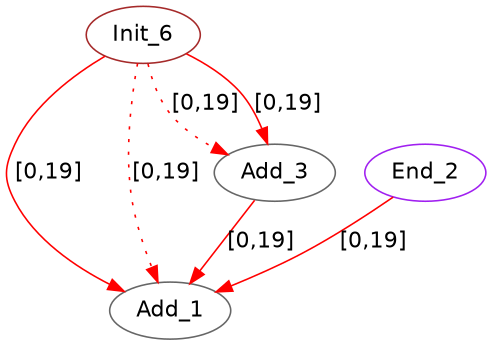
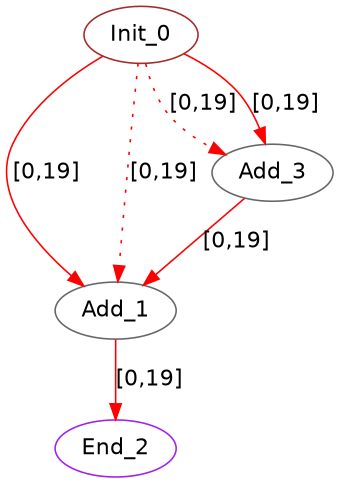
  digraph {
    fontname="DejaVu Sans"
    node [color=gray40 fontname="DejaVu Sans" peripheries=1]
    edge [color=red fontname="DejaVu Sans" style=solid]
-   n1 [color=brown label=Init_6]
+   n1 [color=brown label=Init_0]
    n2 [label=Add_1]
    n3 [label=Add_3]
    n4 [color=purple label=End_2]
    n1 -> n2 [label="[0,19]"]
    n1 -> n2 [label="[0,19]" style=dotted]
    n1 -> n3 [label="[0,19]" style=dotted]
    n1 -> n3 [label="[0,19]"]
-   n4 -> n2 [label="[0,19]"]
+   n2 -> n4 [label="[0,19]"]
    n3 -> n2 [label="[0,19]"]
  }
